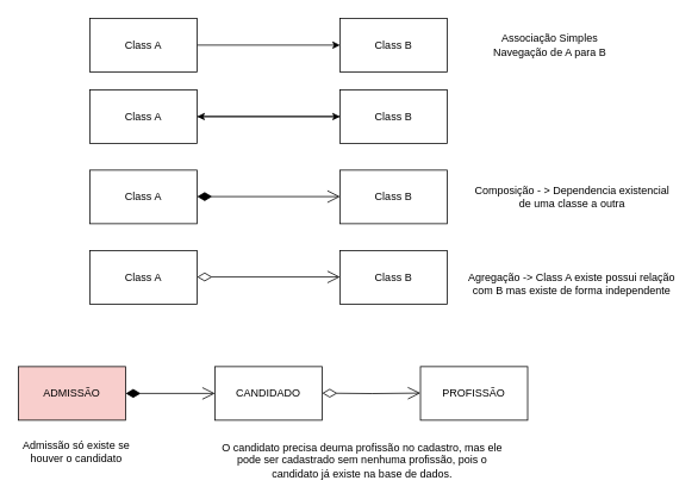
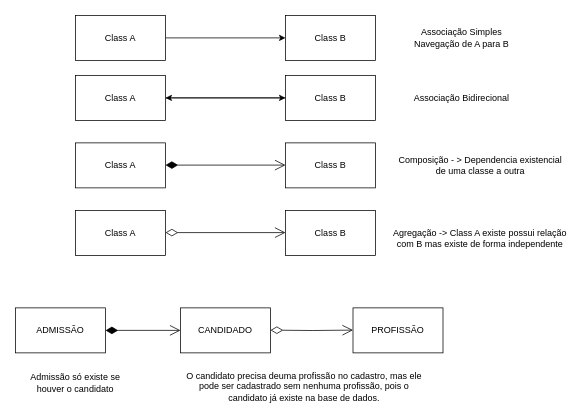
  <mxCell id="0" />
  <mxCell id="1" parent="0" />
  <mxCell id="2" value="Class B" style="rounded=0;whiteSpace=wrap;html=1;" vertex="1" parent="1"><mxGeometry x="380" y="20" width="120" height="60" as="geometry" /></mxCell>
  <mxCell id="3" style="edgeStyle=orthogonalEdgeStyle;rounded=0;orthogonalLoop=1;jettySize=auto;html=1;exitX=1;exitY=0.5;exitDx=0;exitDy=0;" edge="1" parent="1" source="4" target="2"><mxGeometry relative="1" as="geometry" /></mxCell>
  <mxCell id="4" value="Class A" style="rounded=0;whiteSpace=wrap;html=1;" vertex="1" parent="1"><mxGeometry x="100" y="20" width="120" height="60" as="geometry" /></mxCell>
  <mxCell id="5" style="edgeStyle=orthogonalEdgeStyle;rounded=0;orthogonalLoop=1;jettySize=auto;html=1;" edge="1" parent="1" source="6" target="8"><mxGeometry relative="1" as="geometry" /></mxCell>
  <mxCell id="6" value="Class B" style="rounded=0;whiteSpace=wrap;html=1;" vertex="1" parent="1"><mxGeometry x="380" y="100" width="120" height="60" as="geometry" /></mxCell>
  <mxCell id="7" style="edgeStyle=orthogonalEdgeStyle;rounded=0;orthogonalLoop=1;jettySize=auto;html=1;entryX=0;entryY=0.5;entryDx=0;entryDy=0;" edge="1" parent="1" source="8" target="6"><mxGeometry relative="1" as="geometry" /></mxCell>
  <mxCell id="8" value="Class A" style="rounded=0;whiteSpace=wrap;html=1;" vertex="1" parent="1"><mxGeometry x="100" y="100" width="120" height="60" as="geometry" /></mxCell>
  <mxCell id="9" value="Class B" style="rounded=0;whiteSpace=wrap;html=1;" vertex="1" parent="1"><mxGeometry x="380" y="190" width="120" height="60" as="geometry" /></mxCell>
  <mxCell id="10" value="Class A" style="rounded=0;whiteSpace=wrap;html=1;" vertex="1" parent="1"><mxGeometry x="100" y="190" width="120" height="60" as="geometry" /></mxCell>
  <mxCell id="11" value="Class B" style="rounded=0;whiteSpace=wrap;html=1;" vertex="1" parent="1"><mxGeometry x="380" y="280" width="120" height="60" as="geometry" /></mxCell>
  <mxCell id="12" value="Class A" style="rounded=0;whiteSpace=wrap;html=1;" vertex="1" parent="1"><mxGeometry x="100" y="280" width="120" height="60" as="geometry" /></mxCell>
  <mxCell id="13" value="" style="endArrow=open;html=1;endSize=12;startArrow=diamondThin;startSize=14;startFill=0;edgeStyle=orthogonalEdgeStyle;rounded=0;" edge="1" parent="1"><mxGeometry relative="1" as="geometry"><mxPoint y="309.63" as="sourcePoint" x="220" /><mxPoint x="380" y="309.63" as="targetPoint" /></mxGeometry></mxCell>
  <mxCell id="14" value="&lt;div&gt;Associação Simples&lt;/div&gt;&lt;div&gt;Navegação de A para B&lt;/div&gt;" style="text;html=1;align=center;verticalAlign=middle;whiteSpace=wrap;rounded=0;" vertex="1" parent="1"><mxGeometry x="540" y="35" width="150" height="30" as="geometry" /></mxCell>
  <mxCell id="15" value="&lt;div&gt;&lt;br&gt;&lt;/div&gt;&lt;div&gt;Agregação -&amp;gt; Class A existe possui relação com B mas existe de forma independente&lt;/div&gt;" style="text;html=1;align=center;verticalAlign=middle;whiteSpace=wrap;rounded=0;" vertex="1" parent="1"><mxGeometry x="520" y="295" width="239" height="30" as="geometry" /></mxCell>
+ <mxCell id="16" value="Associação Bidirecional" style="text;html=1;align=center;verticalAlign=middle;whiteSpace=wrap;rounded=0;" vertex="1" parent="1"><mxGeometry x="540" y="115" width="150" height="30" as="geometry" /></mxCell>
  <mxCell id="17" value="Composição - &amp;gt; Dependencia existencial de uma classe a outra " style="text;html=1;align=center;verticalAlign=middle;whiteSpace=wrap;rounded=0;" vertex="1" parent="1"><mxGeometry x="529.5" y="205" width="220" height="30" as="geometry" /></mxCell>
  <mxCell id="18" value="" style="endArrow=open;html=1;endSize=12;startArrow=diamondThin;startSize=14;startFill=1;edgeStyle=orthogonalEdgeStyle;align=left;verticalAlign=bottom;rounded=0;" edge="1" parent="1"><mxGeometry x="-1" y="3" relative="1" as="geometry"><mxPoint y="219.63" as="sourcePoint" x="220" /><mxPoint x="380" y="219.63" as="targetPoint" /></mxGeometry></mxCell>
  <mxCell id="19" value="CANDIDADO" style="rounded=0;whiteSpace=wrap;html=1;" vertex="1" parent="1"><mxGeometry x="240" y="410" width="120" height="60" as="geometry" /></mxCell>
  <mxCell id="20" value="PROFISSÃO" style="rounded=0;whiteSpace=wrap;html=1;" vertex="1" parent="1"><mxGeometry x="470" y="410" width="120" height="60" as="geometry" /></mxCell>
  <mxCell id="21" value="" style="endArrow=open;html=1;endSize=12;startArrow=diamondThin;startSize=14;startFill=0;edgeStyle=orthogonalEdgeStyle;rounded=0;exitX=1;exitY=0.5;exitDx=0;exitDy=0;" edge="1" parent="1"><mxGeometry relative="1" as="geometry"><mxPoint x="360" y="439.68" as="sourcePoint" /><mxPoint x="470" y="439.63" as="targetPoint" /></mxGeometry></mxCell>
  <mxCell id="22" value="O candidato precisa deuma profissão no cadastro, mas ele pode ser cadastrado sem nenhuma profissão, pois o candidato já existe na base de dados. " style="text;html=1;align=center;verticalAlign=middle;whiteSpace=wrap;rounded=0;" vertex="1" parent="1"><mxGeometry x="240" y="500" width="330" height="30" as="geometry" /></mxCell>
- <mxCell id="23" value="ADMISSÃO" style="rounded=0;whiteSpace=wrap;html=1;fillColor=#f8cecc;" vertex="1" parent="1"><mxGeometry x="20" y="410" width="120" height="60" as="geometry" /></mxCell>
+ <mxCell id="23" value="ADMISSÃO" style="rounded=0;whiteSpace=wrap;html=1;" vertex="1" parent="1"><mxGeometry x="20" y="410" width="120" height="60" as="geometry" /></mxCell>
  <mxCell id="24" value="" style="endArrow=open;html=1;endSize=12;startArrow=diamondThin;startSize=14;startFill=1;edgeStyle=orthogonalEdgeStyle;align=left;verticalAlign=bottom;rounded=0;" edge="1" parent="1"><mxGeometry x="-1" y="3" relative="1" as="geometry"><mxPoint x="140" y="440" as="sourcePoint" /><mxPoint x="240" y="440" as="targetPoint" /></mxGeometry></mxCell>
- <mxCell id="25" value="Admissão só existe se houver o candidato" style="text;html=1;align=center;verticalAlign=middle;whiteSpace=wrap;rounded=0;" vertex="1" parent="1"><mxGeometry x="20" y="490" width="130" height="30" as="geometry" /></mxCell>
+ <mxCell id="25" value="Admissão só existe se houver o candidato" style="text;html=1;align=center;verticalAlign=middle;whiteSpace=wrap;rounded=0;" vertex="1" parent="1"><mxGeometry x="35" y="495" width="130" height="30" as="geometry" /></mxCell>
